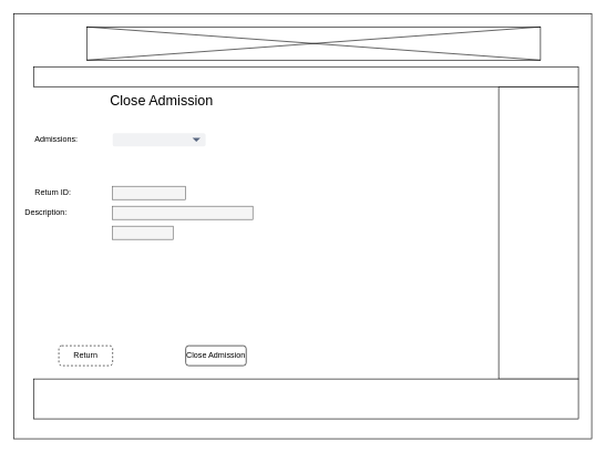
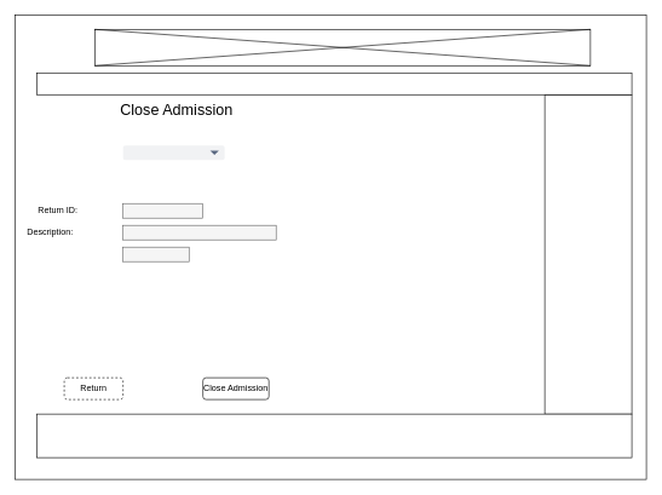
  <mxCell id="0" />
  <mxCell id="1" parent="0" />
  <mxCell id="2" value="" style="rounded=0;whiteSpace=wrap;html=1;" parent="1" vertex="1"><mxGeometry x="20" y="20" width="870" height="640" as="geometry" /></mxCell>
  <mxCell id="3" value="Close Admission" style="text;html=1;strokeColor=none;fillColor=none;align=center;verticalAlign=middle;whiteSpace=wrap;rounded=0;fontSize=21;" parent="1" vertex="1"><mxGeometry x="154.5" y="140" width="175.5" height="20" as="geometry" /></mxCell>
  <mxCell id="4" value="" style="rounded=0;whiteSpace=wrap;html=1;fillColor=#f5f5f5;strokeColor=#666666;fontColor=#333333;" parent="1" vertex="1"><mxGeometry x="169" y="280" width="110" height="20" as="geometry" /></mxCell>
- <mxCell id="5" value="Admissions:" style="text;html=1;strokeColor=none;fillColor=none;align=left;verticalAlign=middle;whiteSpace=wrap;rounded=0;" parent="1" vertex="1"><mxGeometry x="50" y="200" width="100" height="20" as="geometry" /></mxCell>
  <mxCell id="6" value="" style="rounded=0;whiteSpace=wrap;html=1;fillColor=#f5f5f5;strokeColor=#666666;fontColor=#333333;" parent="1" vertex="1"><mxGeometry x="169" y="310" width="211" height="20" as="geometry" /></mxCell>
  <mxCell id="7" value="" style="rounded=0;whiteSpace=wrap;html=1;fillColor=#f5f5f5;strokeColor=#666666;fontColor=#333333;" parent="1" vertex="1"><mxGeometry x="169" y="340" width="91" height="20" as="geometry" /></mxCell>
  <mxCell id="8" value="Description:" style="text;html=1;strokeColor=none;fillColor=none;align=left;verticalAlign=middle;whiteSpace=wrap;rounded=0;" parent="1" vertex="1"><mxGeometry x="35" y="310" width="100" height="20" as="geometry" /></mxCell>
  <mxCell id="9" value="Close Admission" style="rounded=1;whiteSpace=wrap;html=1;align=center;" parent="1" vertex="1"><mxGeometry x="279" y="520" width="91" height="30" as="geometry" /></mxCell>
  <mxCell id="10" value="Return" style="rounded=1;whiteSpace=wrap;html=1;align=center;dashed=1;" parent="1" vertex="1"><mxGeometry x="88" y="520" width="81" height="30" as="geometry" /></mxCell>
  <mxCell id="11" value="" style="rounded=0;whiteSpace=wrap;html=1;fontSize=21;align=center;" parent="1" vertex="1"><mxGeometry x="750" y="130" width="120" height="440" as="geometry" /></mxCell>
  <mxCell id="12" value="" style="rounded=0;whiteSpace=wrap;html=1;fontSize=21;align=center;" parent="1" vertex="1"><mxGeometry x="50" y="100" width="820" height="30" as="geometry" /></mxCell>
  <mxCell id="13" value="" style="rounded=0;whiteSpace=wrap;html=1;fontSize=21;align=center;" parent="1" vertex="1"><mxGeometry x="50" y="570" width="820" height="60" as="geometry" /></mxCell>
  <mxCell id="14" value="" style="verticalLabelPosition=bottom;html=1;verticalAlign=top;align=center;shape=mxgraph.floorplan.elevator;fontSize=21;" parent="1" vertex="1"><mxGeometry x="130" y="40" width="683" height="50" as="geometry" /></mxCell>
  <mxCell id="15" value="" style="rounded=1;fillColor=#F1F2F4;strokeColor=none;html=1;fontColor=#596780;align=left;fontSize=12;spacingLeft=10" parent="1" vertex="1"><mxGeometry x="169" y="200" width="140" height="20" as="geometry" /></mxCell>
  <mxCell id="16" value="" style="shape=triangle;direction=south;fillColor=#596780;strokeColor=none;html=1" parent="15" vertex="1"><mxGeometry x="1" y="0.5" width="12" height="6" relative="1" as="geometry"><mxPoint x="-20" y="-3" as="offset" /></mxGeometry></mxCell>
  <mxCell id="17" value="Return ID:" style="text;html=1;strokeColor=none;fillColor=none;align=left;verticalAlign=middle;whiteSpace=wrap;rounded=0;" parent="1" vertex="1"><mxGeometry x="50" y="280" width="100" height="20" as="geometry" /></mxCell>
